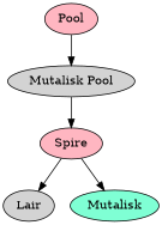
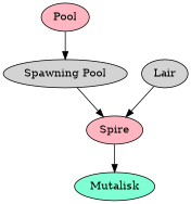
  digraph {
    node [fillcolor=lightpink penwidth=1 strength=1 style=filled x=0 y=0 z=0]
    n1 [depth=0 label=Pool]
-   n2 [depth=1 fillcolor=lightgrey label="Mutalisk Pool"]
+   n2 [depth=1 fillcolor=lightgrey label="Spawning Pool"]
    n3 [depth=3 label=Spire]
    n4 [depth=2 fillcolor=lightgrey label=Lair]
    n5 [depth=4 fillcolor=aquamarine label=Mutalisk]
    n1 -> n2
    n2 -> n3
    n3 -> n5
-   n3 -> n4
+   n4 -> n3
  }
